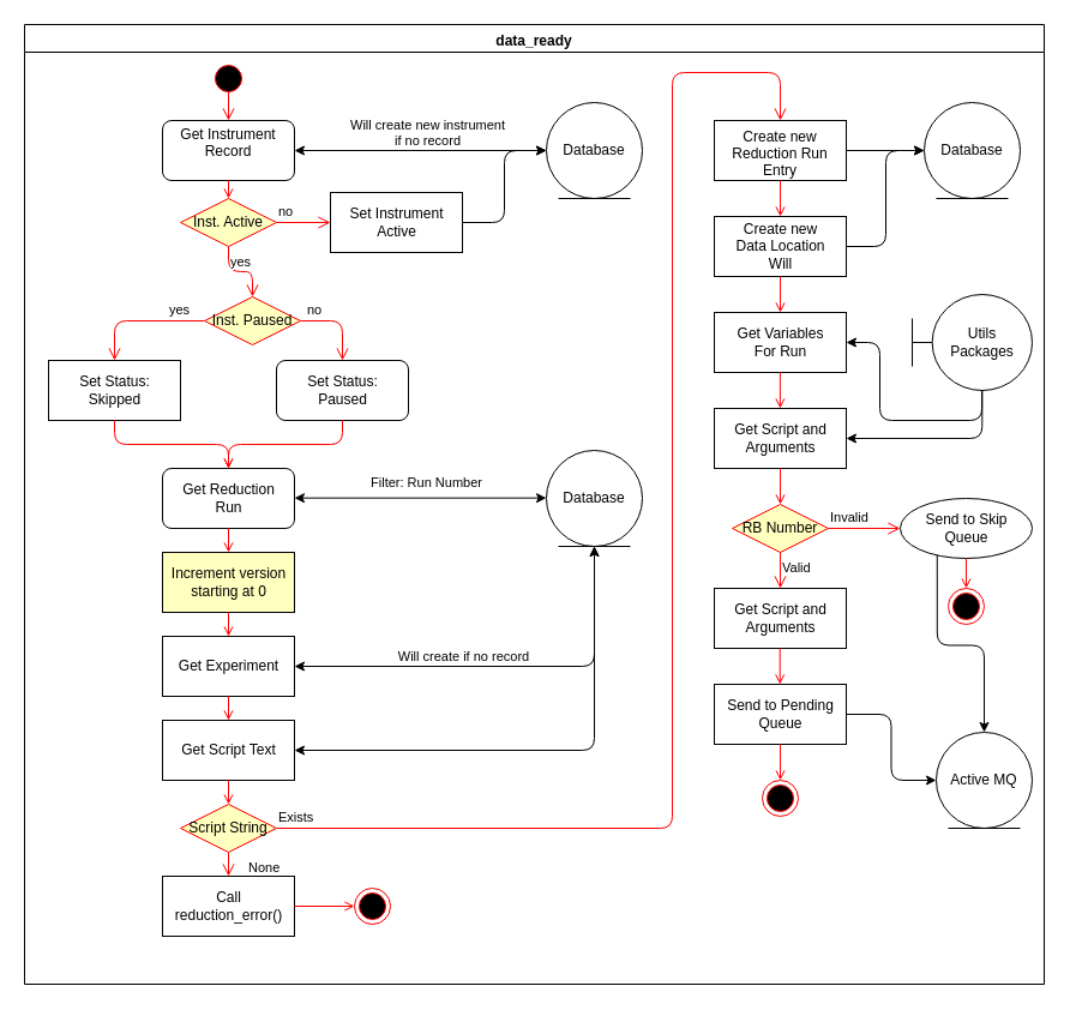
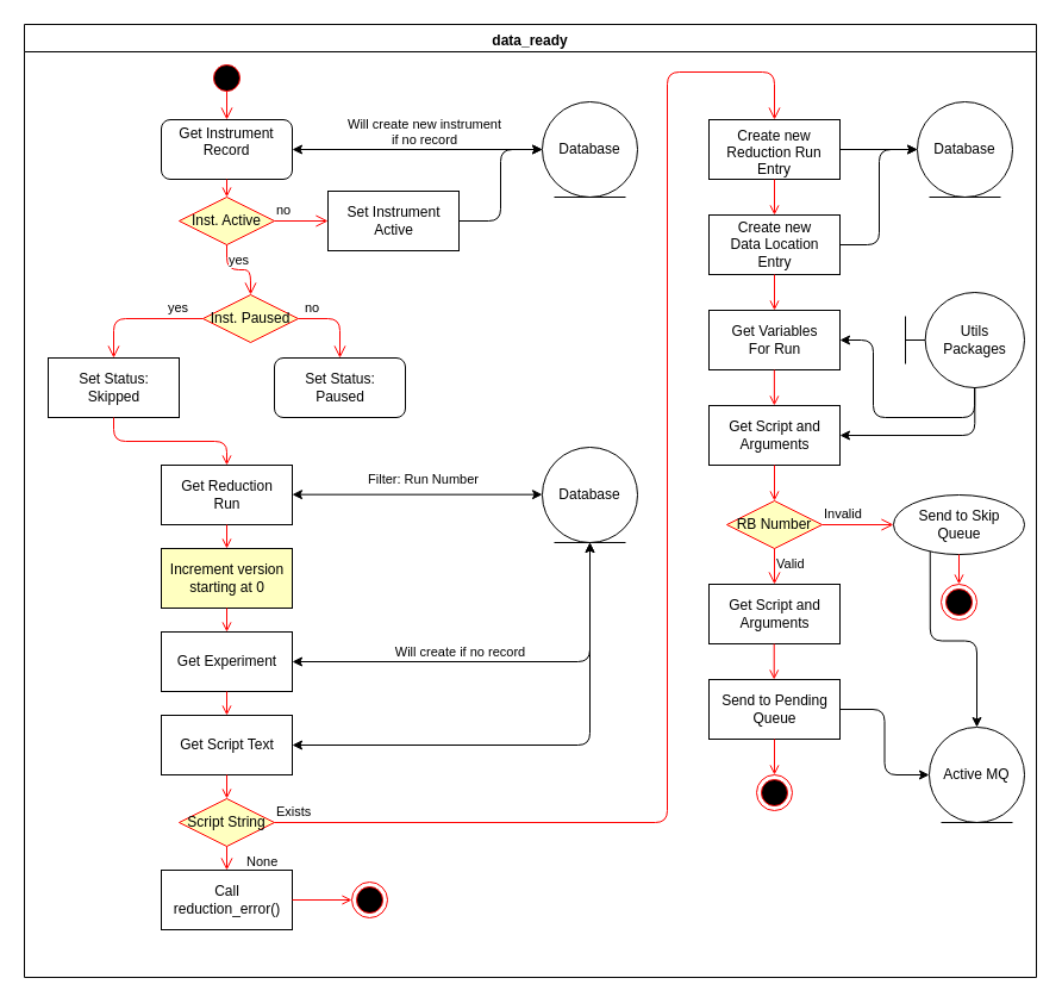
  <mxCell id="0" />
  <mxCell id="1" parent="0" />
  <mxCell id="2" value="data_ready" style="swimlane;whiteSpace=wrap;verticalAlign=top;" vertex="1" parent="1"><mxGeometry x="20" y="20" width="850" height="800" as="geometry" /></mxCell>
  <mxCell id="3" value="" style="ellipse;shape=startState;fillColor=#000000;strokeColor=#ff0000;" vertex="1" parent="2"><mxGeometry x="155" y="30" width="30" height="30" as="geometry" /></mxCell>
  <mxCell id="4" value="" style="edgeStyle=elbowEdgeStyle;elbow=horizontal;verticalAlign=bottom;endArrow=open;endSize=8;strokeColor=#FF0000;endFill=1;rounded=0;exitX=0.501;exitY=0.85;exitDx=0;exitDy=0;exitPerimeter=0;" edge="1" parent="2" source="3" target="5"><mxGeometry x="-307.5" y="-60" as="geometry"><mxPoint x="-292.5" y="10" as="targetPoint" /></mxGeometry></mxCell>
  <mxCell id="5" value="Get Instrument&#10;Record&#10;" style="rounded=1;" vertex="1" parent="2"><mxGeometry x="115" y="80" width="110" height="50" as="geometry" /></mxCell>
  <mxCell id="6" value="" style="endArrow=open;strokeColor=#FF0000;endFill=1;rounded=0;entryX=0.5;entryY=0;entryDx=0;entryDy=0;" edge="1" parent="2" source="5" target="10"><mxGeometry relative="1" as="geometry"><mxPoint x="170" y="150" as="targetPoint" /></mxGeometry></mxCell>
  <mxCell id="7" value="Database" style="ellipse;shape=umlEntity;whiteSpace=wrap;html=1;" vertex="1" parent="2"><mxGeometry x="435" y="65" width="80" height="80" as="geometry" /></mxCell>
  <mxCell id="8" value="" style="endArrow=classic;startArrow=classic;html=1;exitX=1;exitY=0.5;exitDx=0;exitDy=0;entryX=0;entryY=0.5;entryDx=0;entryDy=0;" edge="1" parent="2" source="5" target="7"><mxGeometry width="50" height="50" relative="1" as="geometry"><mxPoint x="105" y="280" as="sourcePoint" /><mxPoint x="155" y="230" as="targetPoint" /></mxGeometry></mxCell>
  <mxCell id="9" value="&lt;div&gt;Will create new instrument&lt;/div&gt;&lt;div&gt;if no record&lt;br&gt;&lt;/div&gt;" style="edgeLabel;html=1;align=center;verticalAlign=bottom;resizable=0;points=[];" vertex="1" connectable="0" parent="8"><mxGeometry x="0.243" y="-1" relative="1" as="geometry"><mxPoint x="-20.48" y="-1" as="offset" /></mxGeometry></mxCell>
  <mxCell id="10" value="Inst. Active" style="rhombus;whiteSpace=wrap;html=1;fillColor=#ffffc0;strokeColor=#ff0000;" vertex="1" parent="2"><mxGeometry x="130" y="145" width="80" height="40" as="geometry" /></mxCell>
  <mxCell id="11" value="no" style="edgeStyle=orthogonalEdgeStyle;html=1;align=left;verticalAlign=bottom;endArrow=open;endSize=8;strokeColor=#ff0000;entryX=0;entryY=0.5;entryDx=0;entryDy=0;" edge="1" source="10" parent="2" target="13"><mxGeometry x="-1" relative="1" as="geometry"><mxPoint x="305" y="173" as="targetPoint" /><Array as="points" /></mxGeometry></mxCell>
  <mxCell id="12" value="yes" style="edgeStyle=orthogonalEdgeStyle;html=1;align=left;verticalAlign=top;endArrow=open;endSize=8;strokeColor=#ff0000;entryX=0.5;entryY=0;entryDx=0;entryDy=0;" edge="1" source="10" parent="2" target="15"><mxGeometry x="-1" relative="1" as="geometry"><mxPoint x="175" y="237" as="targetPoint" /><Array as="points" /></mxGeometry></mxCell>
  <mxCell id="13" value="&lt;div&gt;Set Instrument&lt;/div&gt;&lt;div&gt;Active&lt;br&gt;&lt;/div&gt;" style="html=1;" vertex="1" parent="2"><mxGeometry x="255" y="140" width="110" height="50" as="geometry" /></mxCell>
  <mxCell id="14" value="" style="endArrow=classic;html=1;exitX=1;exitY=0.5;exitDx=0;exitDy=0;edgeStyle=orthogonalEdgeStyle;entryX=0;entryY=0.5;entryDx=0;entryDy=0;" edge="1" parent="2" source="13" target="7"><mxGeometry width="50" height="50" relative="1" as="geometry"><mxPoint x="315" y="217" as="sourcePoint" /><mxPoint x="445" y="177" as="targetPoint" /></mxGeometry></mxCell>
  <mxCell id="15" value="Inst. Paused" style="rhombus;whiteSpace=wrap;html=1;fillColor=#ffffc0;strokeColor=#ff0000;" vertex="1" parent="2"><mxGeometry x="150" y="227" width="80" height="40" as="geometry" /></mxCell>
  <mxCell id="16" value="no" style="edgeStyle=orthogonalEdgeStyle;html=1;align=left;verticalAlign=bottom;endArrow=open;endSize=8;strokeColor=#ff0000;entryX=0.5;entryY=0;entryDx=0;entryDy=0;exitX=1;exitY=0.5;exitDx=0;exitDy=0;" edge="1" source="15" parent="2" target="18"><mxGeometry x="-0.886" relative="1" as="geometry"><mxPoint x="310" y="273" as="targetPoint" /><mxPoint as="offset" /></mxGeometry></mxCell>
  <mxCell id="17" value="yes" style="edgeStyle=orthogonalEdgeStyle;html=1;align=left;verticalAlign=bottom;endArrow=open;endSize=8;strokeColor=#ff0000;exitX=0;exitY=0.5;exitDx=0;exitDy=0;entryX=0.5;entryY=0;entryDx=0;entryDy=0;" edge="1" source="15" parent="2" target="19"><mxGeometry x="-0.432" relative="1" as="geometry"><mxPoint x="170" y="353" as="targetPoint" /><mxPoint as="offset" /></mxGeometry></mxCell>
  <mxCell id="18" value="&lt;div&gt;Set Status:&lt;/div&gt;&lt;div&gt;Paused&lt;br&gt;&lt;/div&gt;" style="html=1;rounded=1;" vertex="1" parent="2"><mxGeometry x="210" y="280" width="110" height="50" as="geometry" /></mxCell>
  <mxCell id="19" value="&lt;div&gt;Set Status:&lt;/div&gt;&lt;div&gt;Skipped&lt;br&gt;&lt;/div&gt;" style="html=1;" vertex="1" parent="2"><mxGeometry x="20" y="280" width="110" height="50" as="geometry" /></mxCell>
- <mxCell id="20" value="&lt;div&gt;Get Reduction&lt;/div&gt;&lt;div&gt;Run&lt;br&gt;&lt;/div&gt;" style="html=1;rounded=1;" vertex="1" parent="2"><mxGeometry x="115" y="370" width="110" height="50" as="geometry" /></mxCell>
+ <mxCell id="20" value="&lt;div&gt;Get Reduction&lt;/div&gt;&lt;div&gt;Run&lt;br&gt;&lt;/div&gt;" style="html=1;" vertex="1" parent="2"><mxGeometry x="115" y="370" width="110" height="50" as="geometry" /></mxCell>
  <mxCell id="21" value="Database" style="ellipse;shape=umlEntity;whiteSpace=wrap;html=1;" vertex="1" parent="2"><mxGeometry x="435" y="355" width="80" height="80" as="geometry" /></mxCell>
  <mxCell id="22" value="" style="endArrow=classic;startArrow=classic;html=1;exitX=1;exitY=0.5;exitDx=0;exitDy=0;entryX=0;entryY=0.5;entryDx=0;entryDy=0;" edge="1" parent="2"><mxGeometry width="50" height="50" relative="1" as="geometry"><mxPoint x="225" y="394.66" as="sourcePoint" /><mxPoint x="435" y="394.66" as="targetPoint" /></mxGeometry></mxCell>
  <mxCell id="23" value="Filter: Run Number" style="edgeLabel;html=1;align=center;verticalAlign=bottom;resizable=0;points=[];" vertex="1" connectable="0" parent="22"><mxGeometry x="0.232" y="-1" relative="1" as="geometry"><mxPoint x="-19.14" y="-5.66" as="offset" /></mxGeometry></mxCell>
- <mxCell id="24" value="" style="endArrow=open;strokeColor=#FF0000;endFill=1;rounded=1;entryX=0.5;entryY=0;entryDx=0;entryDy=0;exitX=0.5;exitY=1;exitDx=0;exitDy=0;edgeStyle=orthogonalEdgeStyle;" edge="1" parent="2" source="18" target="20"><mxGeometry relative="1" as="geometry"><mxPoint x="180" y="140" as="sourcePoint" /><mxPoint x="180" y="155" as="targetPoint" /></mxGeometry></mxCell>
  <mxCell id="25" value="" style="endArrow=open;strokeColor=#FF0000;endFill=1;rounded=1;entryX=0.5;entryY=0;entryDx=0;entryDy=0;exitX=0.5;exitY=1;exitDx=0;exitDy=0;edgeStyle=orthogonalEdgeStyle;" edge="1" parent="2" source="19" target="20"><mxGeometry relative="1" as="geometry"><mxPoint x="150" y="350" as="sourcePoint" /><mxPoint x="55" y="390" as="targetPoint" /></mxGeometry></mxCell>
  <mxCell id="26" value="" style="endArrow=open;strokeColor=#FF0000;endFill=1;rounded=1;exitX=0.5;exitY=1;exitDx=0;exitDy=0;edgeStyle=orthogonalEdgeStyle;entryX=0.5;entryY=0;entryDx=0;entryDy=0;" edge="1" parent="2" source="20" target="27"><mxGeometry relative="1" as="geometry"><mxPoint x="275" y="340" as="sourcePoint" /><mxPoint x="170" y="440" as="targetPoint" /></mxGeometry></mxCell>
  <mxCell id="27" value="&lt;div&gt;Increment version&lt;/div&gt;&lt;div&gt;starting at 0&lt;br&gt;&lt;/div&gt;" style="html=1;fillColor=#ffffc0;" vertex="1" parent="2"><mxGeometry x="115" y="440" width="110" height="50" as="geometry" /></mxCell>
  <mxCell id="28" value="Get Experiment" style="html=1;" vertex="1" parent="2"><mxGeometry x="115" y="510" width="110" height="50" as="geometry" /></mxCell>
  <mxCell id="29" value="" style="endArrow=classic;startArrow=classic;html=1;exitX=1;exitY=0.5;exitDx=0;exitDy=0;entryX=0.5;entryY=1;entryDx=0;entryDy=0;edgeStyle=orthogonalEdgeStyle;" edge="1" parent="2" source="28" target="21"><mxGeometry width="50" height="50" relative="1" as="geometry"><mxPoint x="165" y="480" as="sourcePoint" /><mxPoint x="215" y="430" as="targetPoint" /></mxGeometry></mxCell>
  <mxCell id="30" value="&lt;div&gt;Will create if no record&lt;br&gt;&lt;/div&gt;" style="edgeLabel;html=1;align=center;verticalAlign=bottom;resizable=0;points=[];" vertex="1" connectable="0" parent="29"><mxGeometry x="-0.029" relative="1" as="geometry"><mxPoint x="-29.71" y="-0.02" as="offset" /></mxGeometry></mxCell>
  <mxCell id="31" value="Get Script Text" style="html=1;" vertex="1" parent="2"><mxGeometry x="115" y="580" width="110" height="50" as="geometry" /></mxCell>
  <mxCell id="32" value="" style="endArrow=classic;startArrow=classic;html=1;exitX=1;exitY=0.5;exitDx=0;exitDy=0;entryX=0.5;entryY=1;entryDx=0;entryDy=0;edgeStyle=orthogonalEdgeStyle;" edge="1" parent="2" source="31" target="21"><mxGeometry width="50" height="50" relative="1" as="geometry"><mxPoint x="230" y="610" as="sourcePoint" /><mxPoint x="480" y="510" as="targetPoint" /></mxGeometry></mxCell>
  <mxCell id="33" value="" style="endArrow=open;strokeColor=#FF0000;endFill=1;rounded=1;exitX=0.5;exitY=1;exitDx=0;exitDy=0;edgeStyle=orthogonalEdgeStyle;entryX=0.5;entryY=0;entryDx=0;entryDy=0;" edge="1" parent="2" source="27" target="28"><mxGeometry relative="1" as="geometry"><mxPoint x="180" y="430" as="sourcePoint" /><mxPoint x="180" y="450" as="targetPoint" /></mxGeometry></mxCell>
  <mxCell id="34" value="" style="endArrow=open;strokeColor=#FF0000;endFill=1;rounded=1;exitX=0.5;exitY=1;exitDx=0;exitDy=0;edgeStyle=orthogonalEdgeStyle;entryX=0.5;entryY=0;entryDx=0;entryDy=0;" edge="1" parent="2" source="28" target="31"><mxGeometry relative="1" as="geometry"><mxPoint x="180" y="500" as="sourcePoint" /><mxPoint x="180" y="520" as="targetPoint" /></mxGeometry></mxCell>
  <mxCell id="35" value="Script String" style="rhombus;whiteSpace=wrap;html=1;fillColor=#ffffc0;strokeColor=#ff0000;" vertex="1" parent="2"><mxGeometry x="130" y="650" width="80" height="40" as="geometry" /></mxCell>
  <mxCell id="36" value="None" style="edgeStyle=orthogonalEdgeStyle;html=1;align=left;verticalAlign=top;endArrow=open;endSize=8;strokeColor=#ff0000;entryX=0.5;entryY=0;entryDx=0;entryDy=0;" edge="1" source="35" parent="2" target="37"><mxGeometry x="-1" y="15" relative="1" as="geometry"><mxPoint x="170" y="750" as="targetPoint" /><mxPoint as="offset" /></mxGeometry></mxCell>
  <mxCell id="37" value="&lt;div&gt;Call&lt;/div&gt;&lt;div&gt;reduction_error()&lt;br&gt;&lt;/div&gt;" style="html=1;" vertex="1" parent="2"><mxGeometry x="115" y="710" width="110" height="50" as="geometry" /></mxCell>
  <mxCell id="38" value="" style="ellipse;html=1;shape=endState;fillColor=#000000;strokeColor=#ff0000;" vertex="1" parent="2"><mxGeometry x="275" y="720" width="30" height="30" as="geometry" /></mxCell>
  <mxCell id="39" value="" style="endArrow=open;strokeColor=#FF0000;endFill=1;rounded=1;exitX=0.5;exitY=1;exitDx=0;exitDy=0;edgeStyle=orthogonalEdgeStyle;entryX=0.5;entryY=0;entryDx=0;entryDy=0;" edge="1" parent="2" source="31" target="35"><mxGeometry relative="1" as="geometry"><mxPoint x="180" y="570" as="sourcePoint" /><mxPoint x="180" y="590" as="targetPoint" /></mxGeometry></mxCell>
  <mxCell id="40" value="" style="endArrow=open;strokeColor=#FF0000;endFill=1;rounded=1;exitX=1;exitY=0.5;exitDx=0;exitDy=0;edgeStyle=orthogonalEdgeStyle;entryX=0;entryY=0.5;entryDx=0;entryDy=0;" edge="1" parent="2" source="37" target="38"><mxGeometry relative="1" as="geometry"><mxPoint x="180" y="640" as="sourcePoint" /><mxPoint x="180" y="660" as="targetPoint" /></mxGeometry></mxCell>
  <mxCell id="41" value="Create new&#10;Reduction Run&#10;Entry" style="verticalAlign=top;" vertex="1" parent="2"><mxGeometry x="575" y="80" width="110" height="50" as="geometry" /></mxCell>
  <mxCell id="42" value="Exists" style="edgeStyle=orthogonalEdgeStyle;html=1;align=left;verticalAlign=bottom;endArrow=open;endSize=8;strokeColor=#ff0000;entryX=0.5;entryY=0;entryDx=0;entryDy=0;" edge="1" source="35" parent="2" target="41"><mxGeometry x="-1" relative="1" as="geometry"><mxPoint x="310" y="670" as="targetPoint" /><Array as="points"><mxPoint x="540" y="670" /><mxPoint x="540" y="40" /><mxPoint x="630" y="40" /></Array></mxGeometry></mxCell>
  <mxCell id="43" value="Database" style="ellipse;shape=umlEntity;whiteSpace=wrap;html=1;" vertex="1" parent="2"><mxGeometry x="750" y="65" width="80" height="80" as="geometry" /></mxCell>
  <mxCell id="44" value="" style="endArrow=classic;html=1;exitX=1;exitY=0.5;exitDx=0;exitDy=0;entryX=0;entryY=0.5;entryDx=0;entryDy=0;" edge="1" parent="2" source="41" target="43"><mxGeometry width="50" height="50" relative="1" as="geometry"><mxPoint x="740" y="210" as="sourcePoint" /><mxPoint x="790" y="160" as="targetPoint" /></mxGeometry></mxCell>
- <mxCell id="45" value="&lt;div&gt;Create new&lt;/div&gt;&lt;div&gt;Data Location&lt;/div&gt;&lt;div&gt;Will&lt;/div&gt;" style="html=1;" vertex="1" parent="2"><mxGeometry x="575" y="160" width="110" height="50" as="geometry" /></mxCell>
+ <mxCell id="45" value="&lt;div&gt;Create new&lt;/div&gt;&lt;div&gt;Data Location&lt;/div&gt;&lt;div&gt;Entry&lt;/div&gt;" style="html=1;" vertex="1" parent="2"><mxGeometry x="575" y="160" width="110" height="50" as="geometry" /></mxCell>
  <mxCell id="46" value="" style="endArrow=classic;html=1;exitX=1;exitY=0.5;exitDx=0;exitDy=0;entryX=0;entryY=0.5;entryDx=0;entryDy=0;edgeStyle=elbowEdgeStyle;" edge="1" parent="2" source="45" target="43"><mxGeometry width="50" height="50" relative="1" as="geometry"><mxPoint x="450" y="260" as="sourcePoint" /><mxPoint x="500" y="210" as="targetPoint" /></mxGeometry></mxCell>
  <mxCell id="47" value="" style="endArrow=open;strokeColor=#FF0000;endFill=1;rounded=0;entryX=0.5;entryY=0;entryDx=0;entryDy=0;exitX=0.5;exitY=1;exitDx=0;exitDy=0;" edge="1" parent="2" source="41" target="45"><mxGeometry relative="1" as="geometry"><mxPoint x="180" y="140" as="sourcePoint" /><mxPoint x="180" y="155" as="targetPoint" /></mxGeometry></mxCell>
  <mxCell id="48" value="&lt;div&gt;Get Variables&lt;/div&gt;&lt;div&gt;For Run&lt;br&gt;&lt;/div&gt;" style="html=1;" vertex="1" parent="2"><mxGeometry x="575" y="240" width="110" height="50" as="geometry" /></mxCell>
  <mxCell id="49" value="" style="endArrow=open;strokeColor=#FF0000;endFill=1;rounded=0;entryX=0.5;entryY=0;entryDx=0;entryDy=0;exitX=0.5;exitY=1;exitDx=0;exitDy=0;" edge="1" parent="2" target="48" source="45"><mxGeometry relative="1" as="geometry"><mxPoint x="630" y="210" as="sourcePoint" /><mxPoint x="170" y="235" as="targetPoint" /></mxGeometry></mxCell>
  <mxCell id="50" value="&lt;div&gt;Utils&lt;/div&gt;&lt;div&gt;Packages&lt;br&gt;&lt;/div&gt;" style="shape=umlBoundary;whiteSpace=wrap;html=1;" vertex="1" parent="2"><mxGeometry x="740" y="225" width="100" height="80" as="geometry" /></mxCell>
  <mxCell id="51" value="" style="endArrow=none;startArrow=classic;html=1;exitX=1;exitY=0.5;exitDx=0;exitDy=0;edgeStyle=orthogonalEdgeStyle;endFill=0;entryX=0.581;entryY=0.998;entryDx=0;entryDy=0;entryPerimeter=0;" edge="1" parent="2" source="48" target="50"><mxGeometry width="50" height="50" relative="1" as="geometry"><mxPoint x="660" y="360" as="sourcePoint" /><mxPoint x="799" y="306" as="targetPoint" /><Array as="points"><mxPoint x="713" y="265" /><mxPoint x="713" y="330" /><mxPoint x="798" y="330" /></Array></mxGeometry></mxCell>
  <mxCell id="52" value="&lt;div&gt;Get Script and&lt;/div&gt;&lt;div&gt;Arguments&lt;br&gt;&lt;/div&gt;" style="html=1;" vertex="1" parent="2"><mxGeometry x="575" y="320" width="110" height="50" as="geometry" /></mxCell>
  <mxCell id="53" value="" style="endArrow=none;startArrow=classic;html=1;exitX=1;exitY=0.5;exitDx=0;exitDy=0;edgeStyle=orthogonalEdgeStyle;endFill=0;entryX=0.583;entryY=1;entryDx=0;entryDy=0;entryPerimeter=0;" edge="1" parent="2" source="52" target="50"><mxGeometry width="50" height="50" relative="1" as="geometry"><mxPoint x="695" y="275" as="sourcePoint" /><mxPoint x="809.1" y="315.08" as="targetPoint" /><Array as="points"><mxPoint x="798" y="345" /></Array></mxGeometry></mxCell>
  <mxCell id="54" value="" style="endArrow=open;strokeColor=#FF0000;endFill=1;rounded=0;entryX=0.5;entryY=0;entryDx=0;entryDy=0;exitX=0.5;exitY=1;exitDx=0;exitDy=0;" edge="1" parent="2"><mxGeometry relative="1" as="geometry"><mxPoint x="629.88" y="290" as="sourcePoint" /><mxPoint x="629.88" y="320" as="targetPoint" /></mxGeometry></mxCell>
  <mxCell id="55" value="RB Number" style="rhombus;whiteSpace=wrap;html=1;fillColor=#ffffc0;strokeColor=#ff0000;" vertex="1" parent="2"><mxGeometry x="590" y="400" width="80" height="40" as="geometry" /></mxCell>
  <mxCell id="56" value="Invalid" style="edgeStyle=orthogonalEdgeStyle;html=1;align=left;verticalAlign=bottom;endArrow=open;endSize=8;strokeColor=#ff0000;entryX=0;entryY=0.5;entryDx=0;entryDy=0;" edge="1" source="55" parent="2" target="58"><mxGeometry x="-1" relative="1" as="geometry"><mxPoint x="720" y="420" as="targetPoint" /></mxGeometry></mxCell>
  <mxCell id="57" value="Valid" style="edgeStyle=orthogonalEdgeStyle;html=1;align=left;verticalAlign=top;endArrow=open;endSize=8;strokeColor=#ff0000;entryX=0.5;entryY=0;entryDx=0;entryDy=0;" edge="1" source="55" parent="2" target="62"><mxGeometry x="-1" relative="1" as="geometry"><mxPoint x="630" y="500" as="targetPoint" /></mxGeometry></mxCell>
  <mxCell id="58" value="&lt;div&gt;Send to Skip&lt;/div&gt;&lt;div&gt;Queue&lt;br&gt;&lt;/div&gt;" style="ellipse;html=1;" vertex="1" parent="2"><mxGeometry x="730" y="395" width="110" height="50" as="geometry" /></mxCell>
  <mxCell id="59" value="Active MQ" style="ellipse;shape=umlEntity;whiteSpace=wrap;html=1;" vertex="1" parent="2"><mxGeometry x="760" y="590" width="80" height="80" as="geometry" /></mxCell>
  <mxCell id="60" value="" style="endArrow=classic;html=1;exitX=0.25;exitY=1;exitDx=0;exitDy=0;entryX=0.5;entryY=0;entryDx=0;entryDy=0;edgeStyle=orthogonalEdgeStyle;" edge="1" parent="2" source="58" target="59"><mxGeometry width="50" height="50" relative="1" as="geometry"><mxPoint x="620" y="380" as="sourcePoint" /><mxPoint x="670" y="330" as="targetPoint" /></mxGeometry></mxCell>
  <mxCell id="61" value="" style="endArrow=open;strokeColor=#FF0000;endFill=1;rounded=0;entryX=0.5;entryY=0;entryDx=0;entryDy=0;exitX=0.5;exitY=1;exitDx=0;exitDy=0;" edge="1" parent="2" source="52" target="55"><mxGeometry relative="1" as="geometry"><mxPoint x="639.88" y="300" as="sourcePoint" /><mxPoint x="639.88" y="330" as="targetPoint" /></mxGeometry></mxCell>
  <mxCell id="62" value="&lt;div&gt;Get Script and&lt;/div&gt;&lt;div&gt;Arguments&lt;br&gt;&lt;/div&gt;" style="html=1;" vertex="1" parent="2"><mxGeometry x="575" y="470" width="110" height="50" as="geometry" /></mxCell>
  <mxCell id="63" value="&lt;div&gt;Send to Pending&lt;/div&gt;&lt;div&gt;Queue&lt;br&gt;&lt;/div&gt;" style="html=1;" vertex="1" parent="2"><mxGeometry x="575" y="550" width="110" height="50" as="geometry" /></mxCell>
  <mxCell id="64" value="" style="endArrow=classic;html=1;exitX=1;exitY=0.5;exitDx=0;exitDy=0;entryX=0;entryY=0.5;entryDx=0;entryDy=0;edgeStyle=orthogonalEdgeStyle;" edge="1" parent="2" source="63" target="59"><mxGeometry width="50" height="50" relative="1" as="geometry"><mxPoint x="620" y="520" as="sourcePoint" /><mxPoint x="670" y="470" as="targetPoint" /></mxGeometry></mxCell>
  <mxCell id="65" value="" style="endArrow=open;strokeColor=#FF0000;endFill=1;rounded=0;entryX=0.5;entryY=0;entryDx=0;entryDy=0;exitX=0.5;exitY=1;exitDx=0;exitDy=0;" edge="1" parent="2"><mxGeometry relative="1" as="geometry"><mxPoint x="629.71" y="520" as="sourcePoint" /><mxPoint x="629.71" y="550" as="targetPoint" /></mxGeometry></mxCell>
  <mxCell id="66" value="" style="ellipse;html=1;shape=endState;fillColor=#000000;strokeColor=#ff0000;" vertex="1" parent="2"><mxGeometry x="615" y="630" width="30" height="30" as="geometry" /></mxCell>
  <mxCell id="67" value="" style="endArrow=open;strokeColor=#FF0000;endFill=1;rounded=0;entryX=0.5;entryY=0;entryDx=0;entryDy=0;exitX=0.5;exitY=1;exitDx=0;exitDy=0;" edge="1" parent="2" source="63" target="66"><mxGeometry relative="1" as="geometry"><mxPoint x="639.71" y="530" as="sourcePoint" /><mxPoint x="639.71" y="560" as="targetPoint" /></mxGeometry></mxCell>
  <mxCell id="68" value="" style="ellipse;html=1;shape=endState;fillColor=#000000;strokeColor=#ff0000;" vertex="1" parent="1"><mxGeometry x="790" y="490" width="30" height="30" as="geometry" /></mxCell>
  <mxCell id="69" value="" style="endArrow=open;strokeColor=#FF0000;endFill=1;rounded=0;exitX=0.5;exitY=1;exitDx=0;exitDy=0;" edge="1" parent="1" source="58" target="68"><mxGeometry relative="1" as="geometry"><mxPoint x="805" y="465" as="sourcePoint" /><mxPoint x="805" y="570" as="targetPoint" /></mxGeometry></mxCell>
